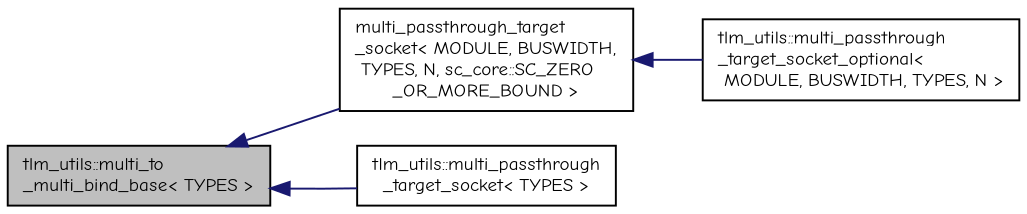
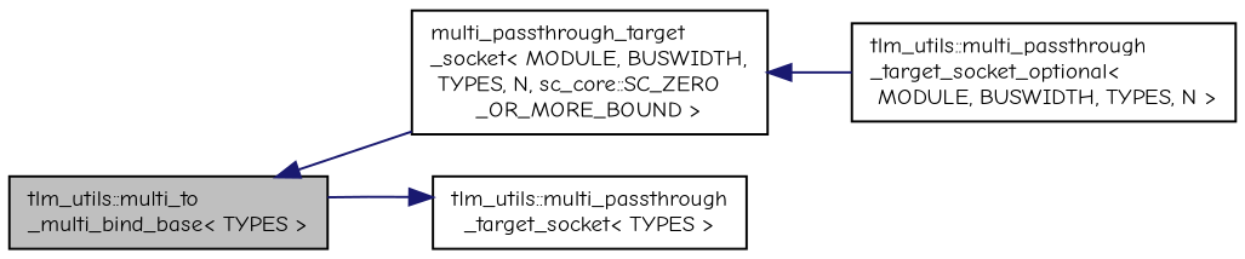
  digraph {
    rankdir=LR
    fontname="Comic Neue"
    node [color=black fillcolor=white fontname="Comic Neue" fontsize=10 shape=record style=filled]
    edge [color=midnightblue dir=back fontname="Comic Neue" fontsize=10 labelfontname=FreeSans labelfontsize=10 style=solid]
    n1 [fillcolor=grey75 fontcolor=black height=0.2 label="tlm_utils::multi_to\l_multi_bind_base\< TYPES \>" width=0.4]
    n2 [height=0.2 label="multi_passthrough_target\l_socket\< MODULE, BUSWIDTH,\l TYPES, N, sc_core::SC_ZERO\l_OR_MORE_BOUND \>" width=0.4]
    n3 [height=0.2 label="tlm_utils::multi_passthrough\l_target_socket\< TYPES \>" width=0.4]
    n4 [height=0.2 label="tlm_utils::multi_passthrough\l_target_socket_optional\<\l MODULE, BUSWIDTH, TYPES, N \>" width=0.4]
    n1 -> n2
-   n1 -> n3
+   n3 -> n1
    n2 -> n4
  }
